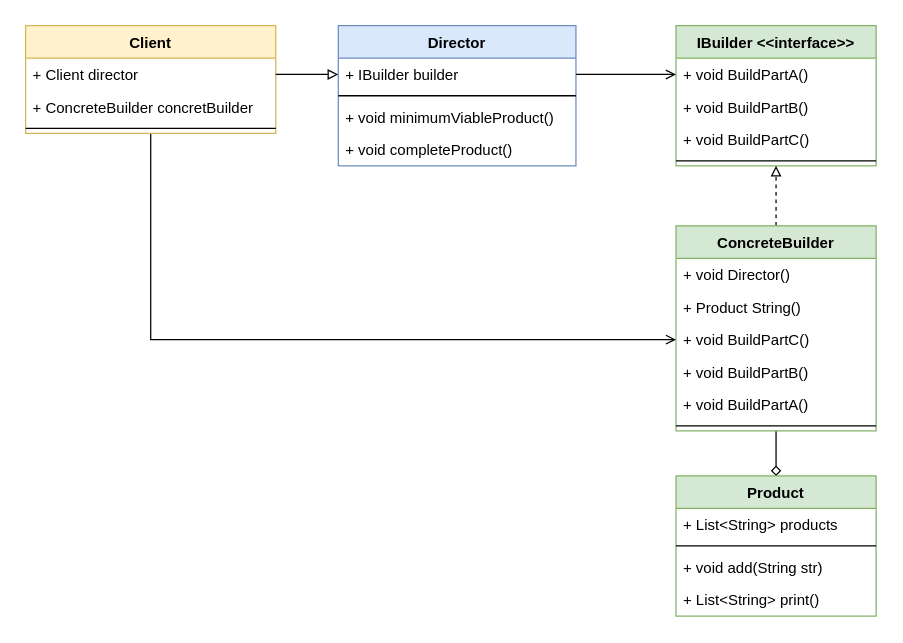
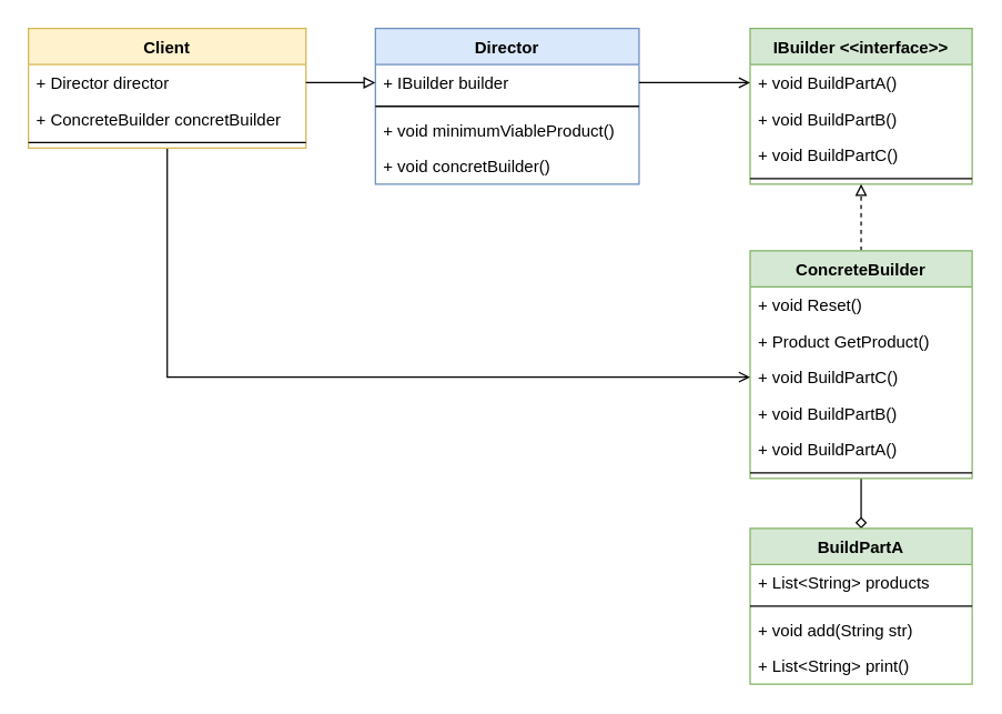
  <mxCell id="0" />
  <mxCell id="1" parent="0" />
  <mxCell id="2" value="IBuilder &lt;&lt;interface&gt;&gt;&#10;" style="swimlane;fontStyle=1;align=center;verticalAlign=top;childLayout=stackLayout;horizontal=1;startSize=26;horizontalStack=0;resizeParent=1;resizeParentMax=0;resizeLast=0;collapsible=1;marginBottom=0;fillColor=#d5e8d4;strokeColor=#82b366;" vertex="1" parent="1"><mxGeometry x="540" y="20" width="160" height="112" as="geometry" /></mxCell>
  <mxCell id="3" value="+ void BuildPartA()" style="text;strokeColor=none;fillColor=none;align=left;verticalAlign=top;spacingLeft=4;spacingRight=4;overflow=hidden;rotatable=0;points=[[0,0.5],[1,0.5]];portConstraint=eastwest;" vertex="1" parent="2"><mxGeometry y="26" width="160" height="26" as="geometry" /></mxCell>
  <mxCell id="4" value="+ void BuildPartB()" style="text;strokeColor=none;fillColor=none;align=left;verticalAlign=top;spacingLeft=4;spacingRight=4;overflow=hidden;rotatable=0;points=[[0,0.5],[1,0.5]];portConstraint=eastwest;" vertex="1" parent="2"><mxGeometry y="52" width="160" height="26" as="geometry" /></mxCell>
  <mxCell id="5" value="+ void BuildPartC()" style="text;strokeColor=none;fillColor=none;align=left;verticalAlign=top;spacingLeft=4;spacingRight=4;overflow=hidden;rotatable=0;points=[[0,0.5],[1,0.5]];portConstraint=eastwest;" vertex="1" parent="2"><mxGeometry y="78" width="160" height="26" as="geometry" /></mxCell>
  <mxCell id="6" value="" style="line;strokeWidth=1;fillColor=none;align=left;verticalAlign=middle;spacingTop=-1;spacingLeft=3;spacingRight=3;rotatable=0;labelPosition=right;points=[];portConstraint=eastwest;" vertex="1" parent="2"><mxGeometry y="104" width="160" height="8" as="geometry" /></mxCell>
  <mxCell id="7" style="edgeStyle=orthogonalEdgeStyle;rounded=0;orthogonalLoop=1;jettySize=auto;html=1;exitX=0.5;exitY=0;exitDx=0;exitDy=0;entryX=0.5;entryY=1;entryDx=0;entryDy=0;dashed=1;endArrow=block;endFill=0;" edge="1" parent="1" source="9" target="2"><mxGeometry relative="1" as="geometry" /></mxCell>
  <mxCell id="8" style="edgeStyle=orthogonalEdgeStyle;rounded=0;orthogonalLoop=1;jettySize=auto;html=1;exitX=0.5;exitY=1;exitDx=0;exitDy=0;entryX=0.5;entryY=0;entryDx=0;entryDy=0;endArrow=diamond;endFill=0;" edge="1" parent="1" source="9" target="16"><mxGeometry relative="1" as="geometry" /></mxCell>
  <mxCell id="9" value="ConcreteBuilder" style="swimlane;fontStyle=1;align=center;verticalAlign=top;childLayout=stackLayout;horizontal=1;startSize=26;horizontalStack=0;resizeParent=1;resizeParentMax=0;resizeLast=0;collapsible=1;marginBottom=0;fillColor=#d5e8d4;strokeColor=#82b366;" vertex="1" parent="1"><mxGeometry x="540" y="180" width="160" height="164" as="geometry" /></mxCell>
- <mxCell id="10" value="+ void Director()" style="text;strokeColor=none;fillColor=none;align=left;verticalAlign=top;spacingLeft=4;spacingRight=4;overflow=hidden;rotatable=0;points=[[0,0.5],[1,0.5]];portConstraint=eastwest;" vertex="1" parent="9"><mxGeometry y="26" width="160" height="26" as="geometry" /></mxCell>
- <mxCell id="11" value="+ Product String()" style="text;strokeColor=none;fillColor=none;align=left;verticalAlign=top;spacingLeft=4;spacingRight=4;overflow=hidden;rotatable=0;points=[[0,0.5],[1,0.5]];portConstraint=eastwest;" vertex="1" parent="9"><mxGeometry y="52" width="160" height="26" as="geometry" /></mxCell>
+ <mxCell id="10" value="+ void Reset()" style="text;strokeColor=none;fillColor=none;align=left;verticalAlign=top;spacingLeft=4;spacingRight=4;overflow=hidden;rotatable=0;points=[[0,0.5],[1,0.5]];portConstraint=eastwest;" vertex="1" parent="9"><mxGeometry y="26" width="160" height="26" as="geometry" /></mxCell>
+ <mxCell id="11" value="+ Product GetProduct()" style="text;strokeColor=none;fillColor=none;align=left;verticalAlign=top;spacingLeft=4;spacingRight=4;overflow=hidden;rotatable=0;points=[[0,0.5],[1,0.5]];portConstraint=eastwest;" vertex="1" parent="9"><mxGeometry y="52" width="160" height="26" as="geometry" /></mxCell>
  <mxCell id="12" value="+ void BuildPartC()" style="text;strokeColor=none;fillColor=none;align=left;verticalAlign=top;spacingLeft=4;spacingRight=4;overflow=hidden;rotatable=0;points=[[0,0.5],[1,0.5]];portConstraint=eastwest;" vertex="1" parent="9"><mxGeometry y="78" width="160" height="26" as="geometry" /></mxCell>
  <mxCell id="13" value="+ void BuildPartB()" style="text;strokeColor=none;fillColor=none;align=left;verticalAlign=top;spacingLeft=4;spacingRight=4;overflow=hidden;rotatable=0;points=[[0,0.5],[1,0.5]];portConstraint=eastwest;" vertex="1" parent="9"><mxGeometry y="104" width="160" height="26" as="geometry" /></mxCell>
  <mxCell id="14" value="+ void BuildPartA()" style="text;strokeColor=none;fillColor=none;align=left;verticalAlign=top;spacingLeft=4;spacingRight=4;overflow=hidden;rotatable=0;points=[[0,0.5],[1,0.5]];portConstraint=eastwest;" vertex="1" parent="9"><mxGeometry y="130" width="160" height="26" as="geometry" /></mxCell>
  <mxCell id="15" value="" style="line;strokeWidth=1;fillColor=none;align=left;verticalAlign=middle;spacingTop=-1;spacingLeft=3;spacingRight=3;rotatable=0;labelPosition=right;points=[];portConstraint=eastwest;" vertex="1" parent="9"><mxGeometry y="156" width="160" height="8" as="geometry" /></mxCell>
- <mxCell id="16" value="Product" style="swimlane;fontStyle=1;align=center;verticalAlign=top;childLayout=stackLayout;horizontal=1;startSize=26;horizontalStack=0;resizeParent=1;resizeParentMax=0;resizeLast=0;collapsible=1;marginBottom=0;fillColor=#d5e8d4;strokeColor=#82b366;" vertex="1" parent="1"><mxGeometry x="540" y="380" width="160" height="112" as="geometry" /></mxCell>
+ <mxCell id="16" value="BuildPartA" style="swimlane;fontStyle=1;align=center;verticalAlign=top;childLayout=stackLayout;horizontal=1;startSize=26;horizontalStack=0;resizeParent=1;resizeParentMax=0;resizeLast=0;collapsible=1;marginBottom=0;fillColor=#d5e8d4;strokeColor=#82b366;" vertex="1" parent="1"><mxGeometry x="540" y="380" width="160" height="112" as="geometry" /></mxCell>
  <mxCell id="17" value="+ List&lt;String&gt; products" style="text;strokeColor=none;fillColor=none;align=left;verticalAlign=top;spacingLeft=4;spacingRight=4;overflow=hidden;rotatable=0;points=[[0,0.5],[1,0.5]];portConstraint=eastwest;" vertex="1" parent="16"><mxGeometry y="26" width="160" height="26" as="geometry" /></mxCell>
  <mxCell id="18" value="" style="line;strokeWidth=1;fillColor=none;align=left;verticalAlign=middle;spacingTop=-1;spacingLeft=3;spacingRight=3;rotatable=0;labelPosition=right;points=[];portConstraint=eastwest;" vertex="1" parent="16"><mxGeometry y="52" width="160" height="8" as="geometry" /></mxCell>
  <mxCell id="19" value="+ void add(String str)" style="text;strokeColor=none;fillColor=none;align=left;verticalAlign=top;spacingLeft=4;spacingRight=4;overflow=hidden;rotatable=0;points=[[0,0.5],[1,0.5]];portConstraint=eastwest;" vertex="1" parent="16"><mxGeometry y="60" width="160" height="26" as="geometry" /></mxCell>
  <mxCell id="20" value="+ List&lt;String&gt; print()" style="text;strokeColor=none;fillColor=none;align=left;verticalAlign=top;spacingLeft=4;spacingRight=4;overflow=hidden;rotatable=0;points=[[0,0.5],[1,0.5]];portConstraint=eastwest;" vertex="1" parent="16"><mxGeometry y="86" width="160" height="26" as="geometry" /></mxCell>
  <mxCell id="21" style="edgeStyle=orthogonalEdgeStyle;rounded=0;orthogonalLoop=1;jettySize=auto;html=1;exitX=0.5;exitY=1;exitDx=0;exitDy=0;entryX=0;entryY=0.5;entryDx=0;entryDy=0;endArrow=open;endFill=0;" edge="1" parent="1" source="22" target="12"><mxGeometry relative="1" as="geometry" /></mxCell>
  <mxCell id="22" value="Client" style="swimlane;fontStyle=1;align=center;verticalAlign=top;childLayout=stackLayout;horizontal=1;startSize=26;horizontalStack=0;resizeParent=1;resizeParentMax=0;resizeLast=0;collapsible=1;marginBottom=0;fillColor=#fff2cc;strokeColor=#d6b656;" vertex="1" parent="1"><mxGeometry x="20" y="20" width="200" height="86" as="geometry" /></mxCell>
- <mxCell id="23" value="+ Client director" style="text;strokeColor=none;fillColor=none;align=left;verticalAlign=top;spacingLeft=4;spacingRight=4;overflow=hidden;rotatable=0;points=[[0,0.5],[1,0.5]];portConstraint=eastwest;" vertex="1" parent="22"><mxGeometry y="26" width="200" height="26" as="geometry" /></mxCell>
+ <mxCell id="23" value="+ Director director" style="text;strokeColor=none;fillColor=none;align=left;verticalAlign=top;spacingLeft=4;spacingRight=4;overflow=hidden;rotatable=0;points=[[0,0.5],[1,0.5]];portConstraint=eastwest;" vertex="1" parent="22"><mxGeometry y="26" width="200" height="26" as="geometry" /></mxCell>
  <mxCell id="24" value="+ ConcreteBuilder concretBuilder" style="text;strokeColor=none;fillColor=none;align=left;verticalAlign=top;spacingLeft=4;spacingRight=4;overflow=hidden;rotatable=0;points=[[0,0.5],[1,0.5]];portConstraint=eastwest;" vertex="1" parent="22"><mxGeometry y="52" width="200" height="26" as="geometry" /></mxCell>
  <mxCell id="25" value="" style="line;strokeWidth=1;fillColor=none;align=left;verticalAlign=middle;spacingTop=-1;spacingLeft=3;spacingRight=3;rotatable=0;labelPosition=right;points=[];portConstraint=eastwest;" vertex="1" parent="22"><mxGeometry y="78" width="200" height="8" as="geometry" /></mxCell>
  <mxCell id="26" value="Director" style="swimlane;fontStyle=1;align=center;verticalAlign=top;childLayout=stackLayout;horizontal=1;startSize=26;horizontalStack=0;resizeParent=1;resizeParentMax=0;resizeLast=0;collapsible=1;marginBottom=0;fillColor=#dae8fc;strokeColor=#6c8ebf;" vertex="1" parent="1"><mxGeometry x="270" y="20" width="190" height="112" as="geometry" /></mxCell>
  <mxCell id="27" value="+ IBuilder builder" style="text;strokeColor=none;fillColor=none;align=left;verticalAlign=top;spacingLeft=4;spacingRight=4;overflow=hidden;rotatable=0;points=[[0,0.5],[1,0.5]];portConstraint=eastwest;" vertex="1" parent="26"><mxGeometry y="26" width="190" height="26" as="geometry" /></mxCell>
  <mxCell id="28" value="" style="line;strokeWidth=1;fillColor=none;align=left;verticalAlign=middle;spacingTop=-1;spacingLeft=3;spacingRight=3;rotatable=0;labelPosition=right;points=[];portConstraint=eastwest;" vertex="1" parent="26"><mxGeometry y="52" width="190" height="8" as="geometry" /></mxCell>
  <mxCell id="29" value="+ void minimumViableProduct()" style="text;strokeColor=none;fillColor=none;align=left;verticalAlign=top;spacingLeft=4;spacingRight=4;overflow=hidden;rotatable=0;points=[[0,0.5],[1,0.5]];portConstraint=eastwest;" vertex="1" parent="26"><mxGeometry y="60" width="190" height="26" as="geometry" /></mxCell>
- <mxCell id="30" value="+ void completeProduct()" style="text;strokeColor=none;fillColor=none;align=left;verticalAlign=top;spacingLeft=4;spacingRight=4;overflow=hidden;rotatable=0;points=[[0,0.5],[1,0.5]];portConstraint=eastwest;" vertex="1" parent="26"><mxGeometry y="86" width="190" height="26" as="geometry" /></mxCell>
+ <mxCell id="30" value="+ void concretBuilder()" style="text;strokeColor=none;fillColor=none;align=left;verticalAlign=top;spacingLeft=4;spacingRight=4;overflow=hidden;rotatable=0;points=[[0,0.5],[1,0.5]];portConstraint=eastwest;" vertex="1" parent="26"><mxGeometry y="86" width="190" height="26" as="geometry" /></mxCell>
  <mxCell id="31" style="edgeStyle=orthogonalEdgeStyle;rounded=0;orthogonalLoop=1;jettySize=auto;html=1;exitX=1;exitY=0.5;exitDx=0;exitDy=0;entryX=0;entryY=0.5;entryDx=0;entryDy=0;endArrow=block;endFill=0;" edge="1" parent="1" source="23" target="27"><mxGeometry relative="1" as="geometry" /></mxCell>
  <mxCell id="32" style="edgeStyle=orthogonalEdgeStyle;rounded=0;orthogonalLoop=1;jettySize=auto;html=1;exitX=1;exitY=0.5;exitDx=0;exitDy=0;entryX=0;entryY=0.5;entryDx=0;entryDy=0;endArrow=open;endFill=0;" edge="1" parent="1" source="27" target="3"><mxGeometry relative="1" as="geometry" /></mxCell>
